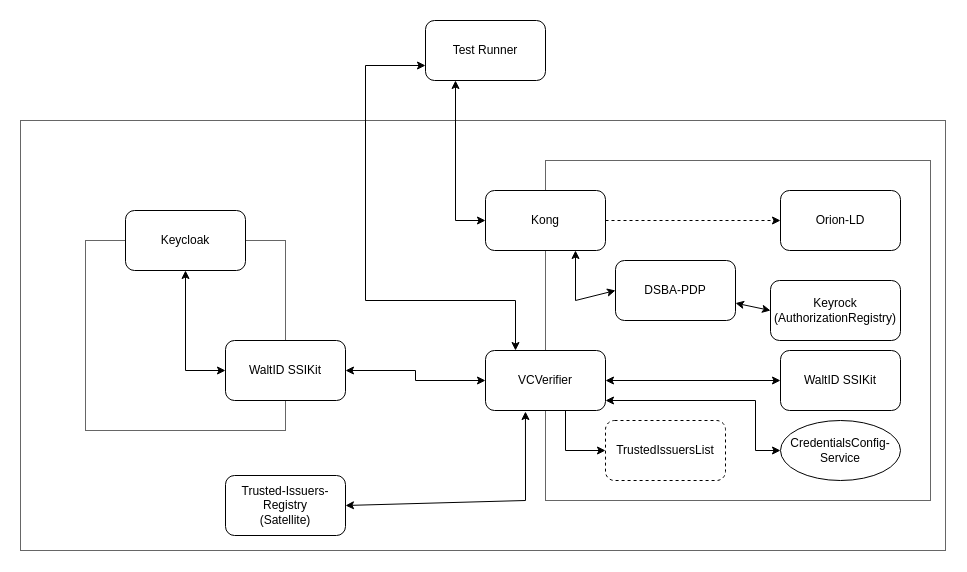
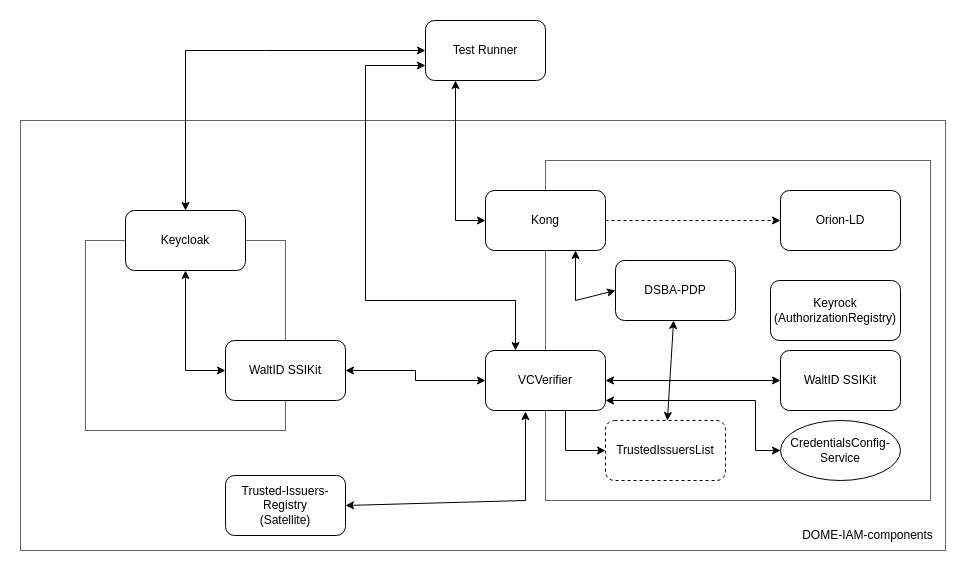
  <mxCell id="0" />
  <mxCell id="1" parent="0" />
  <mxCell id="2" value="&lt;div&gt;&lt;br&gt;&lt;/div&gt;&lt;div&gt;&lt;br&gt;&lt;/div&gt;&lt;div&gt;&lt;br&gt;&lt;/div&gt;&lt;div&gt;&lt;br&gt;&lt;/div&gt;&lt;div&gt;&lt;br&gt;&lt;/div&gt;&lt;div&gt;&lt;br&gt;&lt;/div&gt;&lt;div&gt;&lt;br&gt;&lt;/div&gt;&lt;div&gt;&lt;br&gt;&lt;/div&gt;&lt;div&gt;&lt;br&gt;&lt;/div&gt;&lt;div&gt;&lt;br&gt;&lt;/div&gt;&lt;div&gt;&lt;br&gt;&lt;/div&gt;&lt;div&gt;&lt;br&gt;&lt;/div&gt;&lt;div&gt;&lt;br&gt;&lt;/div&gt;&lt;div&gt;&lt;br&gt;&lt;/div&gt;&lt;div&gt;&lt;br&gt;&lt;/div&gt;&lt;div&gt;&lt;br&gt;&lt;/div&gt;&lt;div&gt;&lt;br&gt;&lt;/div&gt;&lt;div&gt;&lt;br&gt;&lt;/div&gt;" style="rounded=0;whiteSpace=wrap;html=1;container=0;opacity=60;" parent="1" vertex="1"><mxGeometry x="20" y="120" width="925" height="430" as="geometry" /></mxCell>
  <mxCell id="3" value="Test Runner" style="rounded=1;whiteSpace=wrap;html=1;" parent="1" vertex="1"><mxGeometry x="425" y="20" width="120" height="60" as="geometry" /></mxCell>
+ <mxCell id="4" value="" style="endArrow=classic;startArrow=classic;html=1;rounded=0;entryX=0;entryY=0.5;entryDx=0;entryDy=0;exitX=0.5;exitY=0;exitDx=0;exitDy=0;" parent="1" source="26" target="3" edge="1"><mxGeometry width="50" height="50" relative="1" as="geometry"><mxPoint x="295" y="170" as="sourcePoint" /><mxPoint x="345" y="120" as="targetPoint" /><Array as="points"><mxPoint x="185" y="160" /><mxPoint x="185" y="50" /><mxPoint x="265" y="50" /></Array></mxGeometry></mxCell>
  <mxCell id="5" value="" style="endArrow=classic;startArrow=classic;html=1;rounded=0;entryX=0.25;entryY=0;entryDx=0;entryDy=0;exitX=0;exitY=0.75;exitDx=0;exitDy=0;" parent="1" source="3" target="15" edge="1"><mxGeometry width="50" height="50" relative="1" as="geometry"><mxPoint x="425" y="50" as="sourcePoint" /><mxPoint x="825" y="0" as="targetPoint" /><Array as="points"><mxPoint x="365" y="65" /><mxPoint x="365" y="300" /><mxPoint x="515" y="300" /></Array></mxGeometry></mxCell>
  <mxCell id="6" value="&lt;div&gt;&lt;br&gt;&lt;/div&gt;" style="rounded=0;whiteSpace=wrap;html=1;container=0;opacity=60;" parent="1" vertex="1"><mxGeometry x="545" y="160" width="385" height="340" as="geometry" /></mxCell>
  <mxCell id="7" value="&lt;div&gt;Orion-LD&lt;/div&gt;" style="rounded=1;whiteSpace=wrap;html=1;container=0;" parent="1" vertex="1"><mxGeometry x="780" y="190" width="120" height="60" as="geometry" /></mxCell>
  <mxCell id="8" value="&lt;div&gt;Kong&lt;/div&gt;" style="rounded=1;whiteSpace=wrap;html=1;container=0;" parent="1" vertex="1"><mxGeometry x="485" y="190" width="120" height="60" as="geometry" /></mxCell>
  <mxCell id="9" value="&lt;div&gt;Keyrock&lt;/div&gt;&lt;div&gt;(AuthorizationRegistry)&lt;br&gt;&lt;/div&gt;" style="rounded=1;whiteSpace=wrap;html=1;container=0;" parent="1" vertex="1"><mxGeometry x="770" y="280" width="130" height="60" as="geometry" /></mxCell>
  <mxCell id="10" value="DSBA-PDP" style="rounded=1;whiteSpace=wrap;html=1;container=0;" parent="1" vertex="1"><mxGeometry x="615" y="260" width="120" height="60" as="geometry" /></mxCell>
  <mxCell id="11" value="WaltID SSIKit" style="rounded=1;whiteSpace=wrap;html=1;container=0;" parent="1" vertex="1"><mxGeometry x="780" y="350" width="120" height="60" as="geometry" /></mxCell>
  <mxCell id="12" style="edgeStyle=orthogonalEdgeStyle;rounded=0;orthogonalLoop=1;jettySize=auto;html=1;startArrow=classic;startFill=1;" parent="1" source="15" target="28" edge="1"><mxGeometry relative="1" as="geometry"><Array as="points"><mxPoint x="755" y="400" /><mxPoint x="755" y="450" /></Array></mxGeometry></mxCell>
  <mxCell id="13" style="edgeStyle=orthogonalEdgeStyle;rounded=0;orthogonalLoop=1;jettySize=auto;html=1;entryX=0;entryY=0.5;entryDx=0;entryDy=0;" parent="1" source="15" target="29" edge="1"><mxGeometry relative="1" as="geometry"><Array as="points"><mxPoint x="565" y="450" /></Array></mxGeometry></mxCell>
  <mxCell id="14" style="edgeStyle=orthogonalEdgeStyle;rounded=0;orthogonalLoop=1;jettySize=auto;html=1;exitX=0;exitY=0.5;exitDx=0;exitDy=0;entryX=1;entryY=0.5;entryDx=0;entryDy=0;startArrow=classic;startFill=1;" edge="1" parent="1" source="15" target="25"><mxGeometry relative="1" as="geometry" /></mxCell>
  <mxCell id="15" value="VCVerifier" style="rounded=1;whiteSpace=wrap;html=1;container=0;" parent="1" vertex="1"><mxGeometry x="485" y="350" width="120" height="60" as="geometry" /></mxCell>
  <mxCell id="16" value="" style="endArrow=classic;html=1;rounded=0;exitX=0.25;exitY=1;exitDx=0;exitDy=0;startArrow=classic;startFill=1;" parent="1" source="3" target="8" edge="1"><mxGeometry width="50" height="50" relative="1" as="geometry"><mxPoint x="430" y="80" as="sourcePoint" /><mxPoint x="505" y="130" as="targetPoint" /><Array as="points"><mxPoint x="455" y="220" /></Array></mxGeometry></mxCell>
  <mxCell id="17" value="" style="endArrow=classic;startArrow=classic;html=1;rounded=0;entryX=0;entryY=0.5;entryDx=0;entryDy=0;exitX=1;exitY=0.5;exitDx=0;exitDy=0;" parent="1" source="15" target="11" edge="1"><mxGeometry width="50" height="50" relative="1" as="geometry"><mxPoint x="665" y="530" as="sourcePoint" /><mxPoint x="715" y="480" as="targetPoint" /></mxGeometry></mxCell>
- <mxCell id="18" value="" style="endArrow=classic;startArrow=classic;html=1;rounded=0;entryX=0;entryY=0.5;entryDx=0;entryDy=0;" parent="1" source="10" target="9" edge="1"><mxGeometry width="50" height="50" relative="1" as="geometry"><mxPoint x="725" y="360" as="sourcePoint" /><mxPoint x="775" y="310" as="targetPoint" /></mxGeometry></mxCell>
+ <mxCell id="18" value="" style="endArrow=classic;startArrow=classic;html=1;rounded=0;" parent="1" source="10" target="29" edge="1"><mxGeometry width="50" height="50" relative="1" as="geometry"><mxPoint x="725" y="360" as="sourcePoint" /><mxPoint x="775" y="310" as="targetPoint" /></mxGeometry></mxCell>
  <mxCell id="19" value="" style="endArrow=classic;startArrow=classic;html=1;rounded=0;entryX=0.75;entryY=1;entryDx=0;entryDy=0;exitX=0;exitY=0.5;exitDx=0;exitDy=0;" parent="1" source="10" target="8" edge="1"><mxGeometry x="0.368" y="10" width="50" height="50" relative="1" as="geometry"><mxPoint x="335" y="560" as="sourcePoint" /><mxPoint x="385" y="510" as="targetPoint" /><Array as="points"><mxPoint x="575" y="300" /></Array><mxPoint as="offset" /></mxGeometry></mxCell>
  <mxCell id="20" value="" style="endArrow=classic;html=1;rounded=0;exitX=1;exitY=0.5;exitDx=0;exitDy=0;entryX=0;entryY=0.5;entryDx=0;entryDy=0;dashed=1;" parent="1" source="8" target="7" edge="1"><mxGeometry width="50" height="50" relative="1" as="geometry"><mxPoint x="645" y="210" as="sourcePoint" /><mxPoint x="695" y="160" as="targetPoint" /></mxGeometry></mxCell>
  <mxCell id="21" value="&lt;div&gt;Trusted-Issuers-Registry&lt;/div&gt;&lt;div&gt;(Satellite)&lt;br&gt;&lt;/div&gt;" style="rounded=1;whiteSpace=wrap;html=1;" parent="1" vertex="1"><mxGeometry x="225" y="475" width="120" height="60" as="geometry" /></mxCell>
  <mxCell id="22" value="" style="endArrow=classic;startArrow=classic;html=1;rounded=0;entryX=0.333;entryY=1.017;entryDx=0;entryDy=0;entryPerimeter=0;exitX=1;exitY=0.5;exitDx=0;exitDy=0;" parent="1" source="21" target="15" edge="1"><mxGeometry width="50" height="50" relative="1" as="geometry"><mxPoint x="425" y="510" as="sourcePoint" /><mxPoint x="475" y="460" as="targetPoint" /><Array as="points"><mxPoint x="525" y="500" /></Array></mxGeometry></mxCell>
  <mxCell id="23" value="&lt;div&gt;&lt;br&gt;&lt;/div&gt;" style="rounded=0;whiteSpace=wrap;html=1;opacity=60;" parent="1" vertex="1"><mxGeometry x="85" y="240" width="200" height="190" as="geometry" /></mxCell>
  <mxCell id="24" style="edgeStyle=orthogonalEdgeStyle;rounded=0;orthogonalLoop=1;jettySize=auto;html=1;exitX=0;exitY=0.5;exitDx=0;exitDy=0;entryX=0.5;entryY=1;entryDx=0;entryDy=0;startArrow=classic;startFill=1;" edge="1" parent="1" source="25" target="26"><mxGeometry relative="1" as="geometry" /></mxCell>
  <mxCell id="25" value="WaltID SSIKit" style="rounded=1;whiteSpace=wrap;html=1;" parent="1" vertex="1"><mxGeometry x="225" y="340" width="120" height="60" as="geometry" /></mxCell>
  <mxCell id="26" value="Keycloak" style="rounded=1;whiteSpace=wrap;html=1;" parent="1" vertex="1"><mxGeometry x="125" y="210" width="120" height="60" as="geometry" /></mxCell>
+ <mxCell id="27" value="DOME-IAM-components" style="text;html=1;align=center;verticalAlign=middle;whiteSpace=wrap;rounded=0;" parent="1" vertex="1"><mxGeometry x="790" y="520" width="155" height="30" as="geometry" /></mxCell>
  <mxCell id="28" value="CredentialsConfig-Service" style="ellipse;whiteSpace=wrap;html=1;container=0;" parent="1" vertex="1"><mxGeometry x="780" y="420" width="120" height="60" as="geometry" /></mxCell>
  <mxCell id="29" value="TrustedIssuersList" style="rounded=1;whiteSpace=wrap;html=1;container=0;dashed=1;" parent="1" vertex="1"><mxGeometry x="605" y="420" width="120" height="60" as="geometry" /></mxCell>
